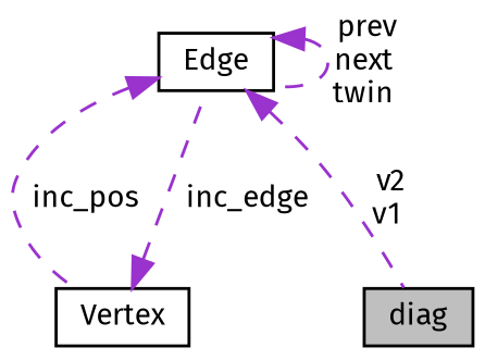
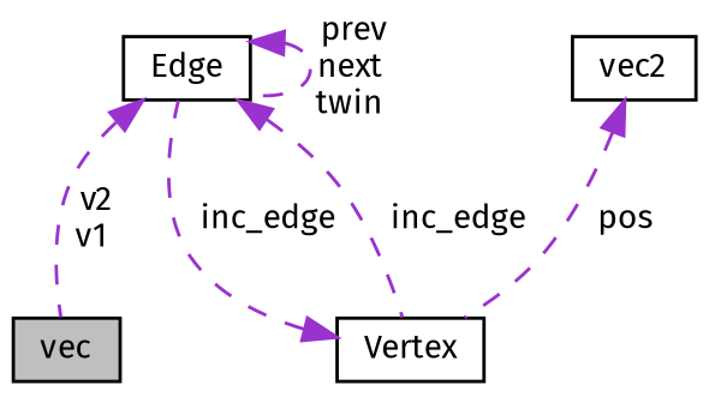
  digraph {
    fontname="Fira Sans"
    node [color=black fillcolor=white fontname="Fira Sans" fontsize=10 shape=record style=filled]
    edge [color=darkorchid3 dir=back fontname="Fira Sans" fontsize=10 labelfontname=Helvetica labelfontsize=10 style=dashed]
-   n1 [fillcolor=grey75 fontcolor=black height=0.2 label=diag width=0.4]
+   n1 [fillcolor=grey75 fontcolor=black height=0.2 label=vec width=0.4]
    n2 [height=0.2 label=Vertex width=0.4]
    n3 [height=0.2 label="Edge" width=0.4]
+   n4 [height=0.2 label=vec2 width=0.4]
    n2 -> n3 [label=" inc_edge"]
    n3 -> n1 [label=" v2\nv1"]
-   n3 -> n2 [label=" inc_pos"]
+   n3 -> n2 [label=" inc_edge"]
    n3 -> n3 [label=" prev\nnext\ntwin"]
+   n4 -> n2 [label=" pos"]
  }
